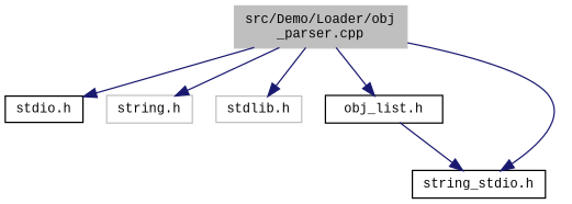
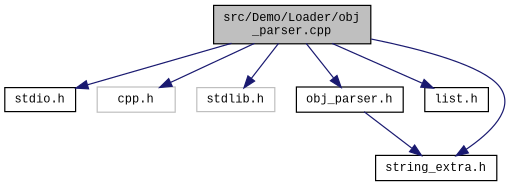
  digraph {
    fontname="Liberation Mono"
    node [color=black fillcolor=white fontname="Liberation Mono" fontsize=10 shape=record style=filled]
    edge [color=midnightblue fontname="Liberation Mono" fontsize=10 labelfontname=Helvetica labelfontsize=10 style=solid]
-   n1 [color=grey75 fillcolor=grey75 fontcolor=black height=0.2 label="src/Demo/Loader/obj\l_parser.cpp" width=0.4]
+   n1 [fillcolor=grey75 fontcolor=black height=0.2 label="src/Demo/Loader/obj\l_parser.cpp" width=0.4]
    n2 [height=0.2 label="stdio.h" width=0.4]
-   n3 [color=grey75 height=0.2 label="string.h" width=0.4]
+   n3 [color=grey75 height=0.2 label="cpp.h" width=0.4]
    n4 [color=grey75 height=0.2 label="stdlib.h" width=0.4]
-   n5 [height=0.2 label="obj_list.h" width=0.4]
-   n7 [height=0.2 label="string_stdio.h" width=0.4]
+   n5 [height=0.2 label="obj_parser.h" width=0.4]
+   n6 [height=0.2 label="list.h" width=0.4]
+   n7 [height=0.2 label="string_extra.h" width=0.4]
    n1 -> n2
    n1 -> n3
    n1 -> n4
    n1 -> n5
+   n1 -> n6
    n1 -> n7
    n5 -> n7
  }
